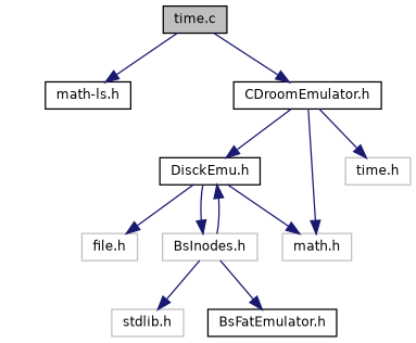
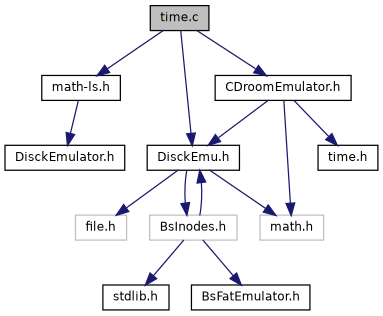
  digraph {
    node [color=black fillcolor=white fontname=Helvetica fontsize=10 shape=record style=filled]
    edge [color=midnightblue fontname=Helvetica fontsize=10 labelfontname=Helvetica labelfontsize=10 style=solid]
    n1 [fillcolor=grey75 fontcolor=black height=0.2 label="time.c" width=0.4]
    n2 [height=0.2 label="math-ls.h" width=0.4]
    n3 [height=0.2 label="DisckEmu.h" width=0.4]
    n4 [height=0.2 label="CDroomEmulator.h" width=0.4]
+   n5 [height=0.2 label="DisckEmulator.h" width=0.4]
    n6 [color=grey75 height=0.2 label="file.h" width=0.4]
    n7 [color=grey75 height=0.2 label="math.h" width=0.4]
    n8 [color=grey75 height=0.2 label="BsInodes.h" width=0.4]
-   n9 [color=grey75 height=0.2 label="time.h" width=0.4]
-   n10 [color=grey75 height=0.2 label="stdlib.h" width=0.4]
+   n9 [height=0.2 label="time.h" width=0.4]
+   n10 [height=0.2 label="stdlib.h" width=0.4]
    n11 [height=0.2 label="BsFatEmulator.h" width=0.4]
    n1 -> n2
+   n1 -> n3
    n1 -> n4
+   n2 -> n5
    n3 -> n6
    n3 -> n7
    n3 -> n8
    n4 -> n3
    n4 -> n7
    n4 -> n9
    n8 -> n3
    n8 -> n10
    n8 -> n11
  }
